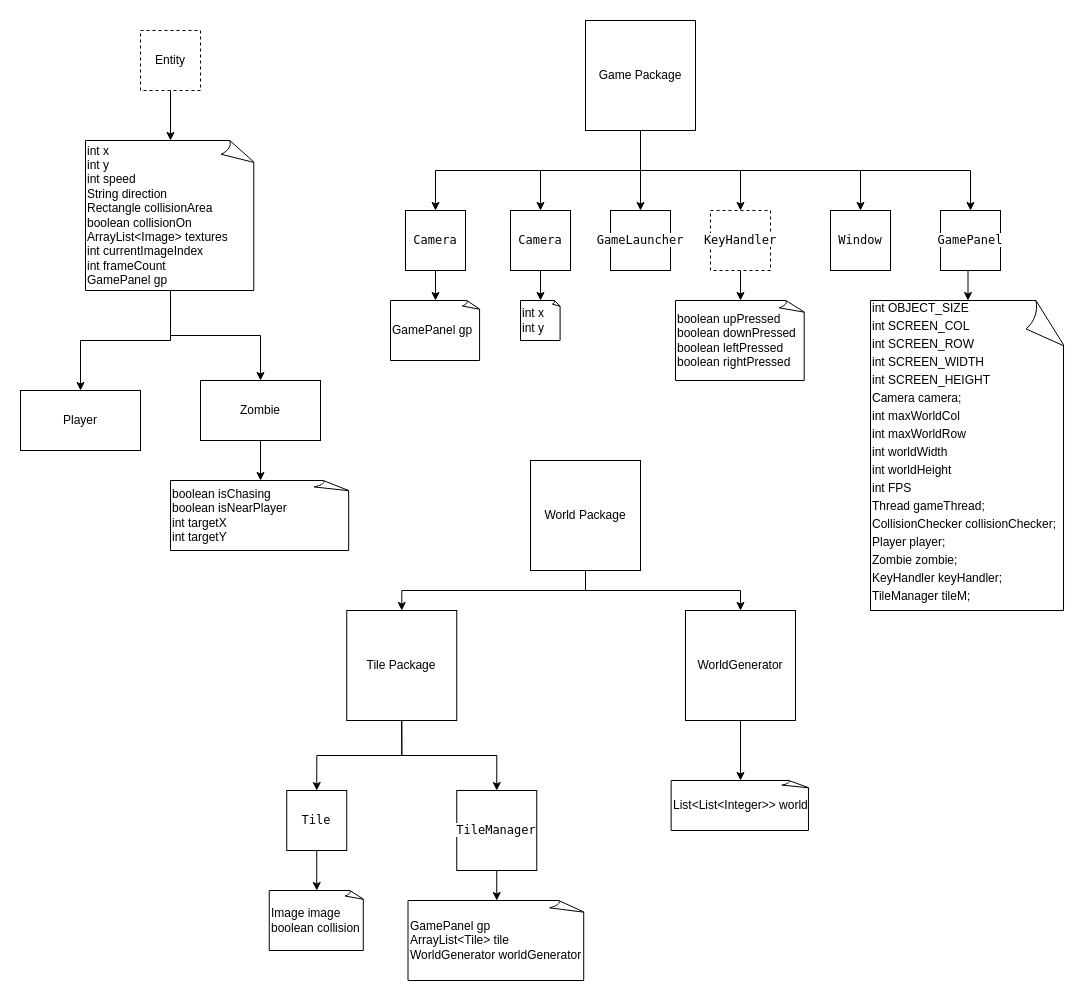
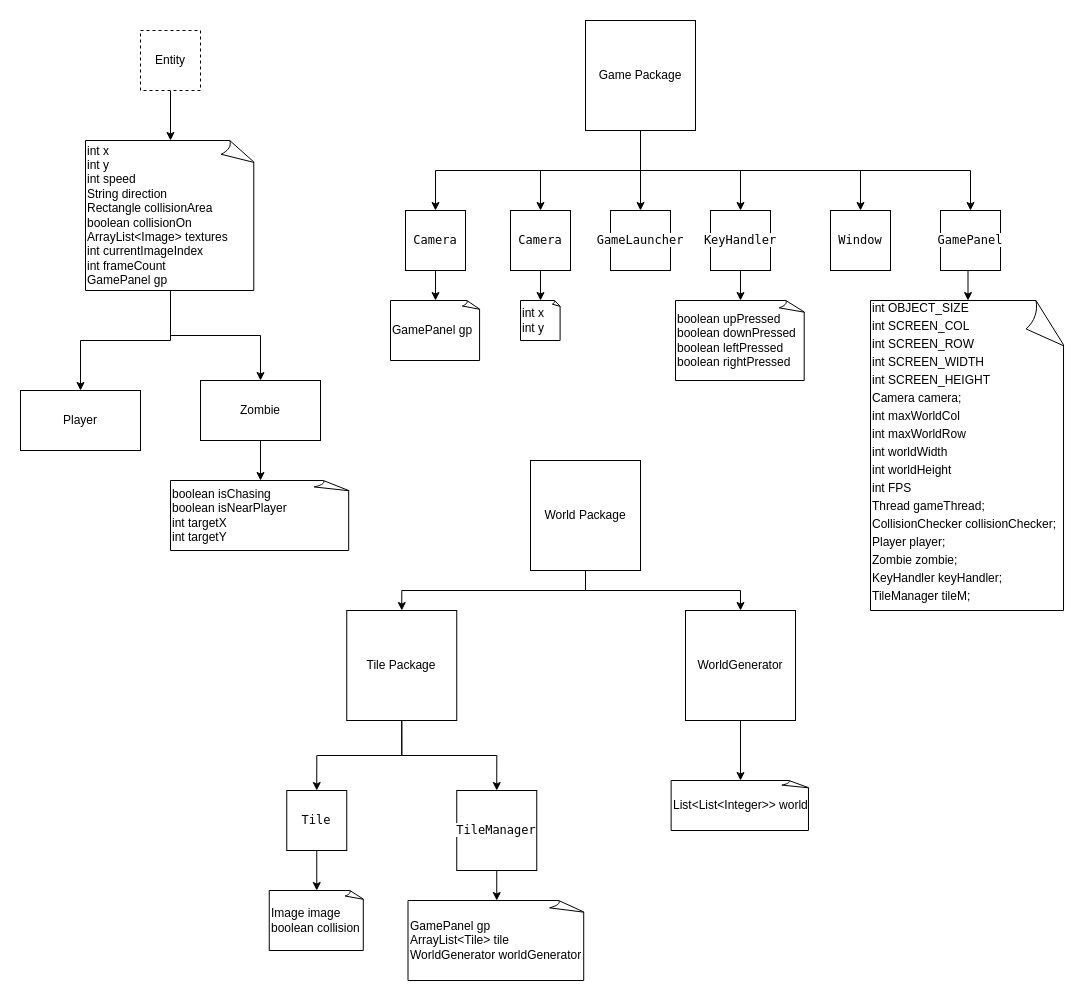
  <mxCell id="0" />
  <mxCell id="1" parent="0" />
  <mxCell id="2" value="" style="edgeStyle=orthogonalEdgeStyle;rounded=0;orthogonalLoop=1;jettySize=auto;html=1;entryX=0.5;entryY=0;entryDx=0;entryDy=0;entryPerimeter=0;" edge="1" parent="1" source="3" target="6"><mxGeometry relative="1" as="geometry"><mxPoint x="170" y="170" as="targetPoint" /></mxGeometry></mxCell>
  <mxCell id="3" value="Entity" style="whiteSpace=wrap;html=1;aspect=fixed;dashed=1;" vertex="1" parent="1"><mxGeometry x="140" width="60" height="60" as="geometry" y="30" /></mxCell>
  <mxCell id="4" value="" style="edgeStyle=orthogonalEdgeStyle;rounded=0;orthogonalLoop=1;jettySize=auto;html=1;" edge="1" parent="1" source="6" target="7"><mxGeometry relative="1" as="geometry" /></mxCell>
  <mxCell id="5" value="" style="edgeStyle=orthogonalEdgeStyle;rounded=0;orthogonalLoop=1;jettySize=auto;html=1;" edge="1" parent="1" source="6" target="9"><mxGeometry relative="1" as="geometry" /></mxCell>
  <mxCell id="6" value="int x&lt;br&gt;int y&lt;br&gt;int speed&lt;br&gt;String direction&lt;br&gt;Rectangle collisionArea&lt;br&gt;boolean collisionOn&lt;br&gt;ArrayList&amp;lt;Image&amp;gt; textures&lt;br&gt;int currentImageIndex&lt;br&gt;int frameCount&lt;br&gt;GamePanel gp" style="whiteSpace=wrap;html=1;shape=mxgraph.basic.document;align=left;" vertex="1" parent="1"><mxGeometry x="85" y="140" width="170" height="150" as="geometry" /></mxCell>
  <mxCell id="7" value="Player" style="whiteSpace=wrap;html=1;align=center;" vertex="1" parent="1"><mxGeometry x="20" y="390" width="120" height="60" as="geometry" /></mxCell>
  <mxCell id="8" style="edgeStyle=orthogonalEdgeStyle;rounded=0;orthogonalLoop=1;jettySize=auto;html=1;exitX=0.5;exitY=1;exitDx=0;exitDy=0;entryX=0.5;entryY=0;entryDx=0;entryDy=0;entryPerimeter=0;" edge="1" parent="1" source="9" target="10"><mxGeometry relative="1" as="geometry" /></mxCell>
  <mxCell id="9" value="Zombie" style="whiteSpace=wrap;html=1;align=center;" vertex="1" parent="1"><mxGeometry x="200" y="380" width="120" height="60" as="geometry" /></mxCell>
  <mxCell id="10" value="boolean isChasing&lt;br&gt;&lt;div&gt;boolean isNearPlayer&lt;/div&gt;&lt;div&gt;int targetX&lt;/div&gt;&lt;div&gt;int targetY&lt;/div&gt;" style="whiteSpace=wrap;html=1;shape=mxgraph.basic.document;align=left;" vertex="1" parent="1"><mxGeometry x="170" y="480" width="180" height="70" as="geometry" /></mxCell>
  <mxCell id="11" style="edgeStyle=orthogonalEdgeStyle;rounded=0;orthogonalLoop=1;jettySize=auto;html=1;exitX=0.5;exitY=1;exitDx=0;exitDy=0;entryX=0.5;entryY=0;entryDx=0;entryDy=0;" edge="1" parent="1" source="17" target="22"><mxGeometry relative="1" as="geometry" /></mxCell>
  <mxCell id="12" style="edgeStyle=orthogonalEdgeStyle;rounded=0;orthogonalLoop=1;jettySize=auto;html=1;exitX=0.5;exitY=1;exitDx=0;exitDy=0;entryX=0.5;entryY=0;entryDx=0;entryDy=0;" edge="1" parent="1" source="17" target="19"><mxGeometry relative="1" as="geometry" /></mxCell>
  <mxCell id="13" style="edgeStyle=orthogonalEdgeStyle;rounded=0;orthogonalLoop=1;jettySize=auto;html=1;exitX=0.5;exitY=1;exitDx=0;exitDy=0;entryX=0.5;entryY=0;entryDx=0;entryDy=0;" edge="1" parent="1" source="17" target="24"><mxGeometry relative="1" as="geometry" /></mxCell>
  <mxCell id="14" style="edgeStyle=orthogonalEdgeStyle;rounded=0;orthogonalLoop=1;jettySize=auto;html=1;exitX=0.5;exitY=1;exitDx=0;exitDy=0;entryX=0.5;entryY=0;entryDx=0;entryDy=0;" edge="1" parent="1" source="17" target="26"><mxGeometry relative="1" as="geometry" /></mxCell>
  <mxCell id="15" style="edgeStyle=orthogonalEdgeStyle;rounded=0;orthogonalLoop=1;jettySize=auto;html=1;exitX=0.5;exitY=1;exitDx=0;exitDy=0;entryX=0.5;entryY=0;entryDx=0;entryDy=0;" edge="1" parent="1" source="17" target="29"><mxGeometry relative="1" as="geometry" /></mxCell>
  <mxCell id="16" style="edgeStyle=orthogonalEdgeStyle;rounded=0;orthogonalLoop=1;jettySize=auto;html=1;exitX=0.5;exitY=1;exitDx=0;exitDy=0;entryX=0.5;entryY=0;entryDx=0;entryDy=0;" edge="1" parent="1" source="17" target="31"><mxGeometry relative="1" as="geometry" /></mxCell>
  <mxCell id="17" value="Game Package" style="whiteSpace=wrap;html=1;aspect=fixed;" vertex="1" parent="1"><mxGeometry x="585" y="20" width="110" height="110" as="geometry" /></mxCell>
  <mxCell id="18" value="" style="edgeStyle=orthogonalEdgeStyle;rounded=0;orthogonalLoop=1;jettySize=auto;html=1;entryX=0.5;entryY=0;entryDx=0;entryDy=0;entryPerimeter=0;" edge="1" parent="1" source="19" target="20"><mxGeometry relative="1" as="geometry"><mxPoint x="535" y="350" as="targetPoint" /></mxGeometry></mxCell>
  <mxCell id="19" value="&lt;pre style=&quot;font-family: &amp;quot;JetBrains Mono&amp;quot;, monospace;&quot;&gt;&lt;span style=&quot;background-color: rgb(255, 255, 255);&quot;&gt;Camera&lt;/span&gt;&lt;/pre&gt;" style="whiteSpace=wrap;html=1;aspect=fixed;" vertex="1" parent="1"><mxGeometry x="510" y="210" width="60" height="60" as="geometry" /></mxCell>
  <mxCell id="20" value="int x&lt;br&gt;int y" style="whiteSpace=wrap;html=1;shape=mxgraph.basic.document;align=left;" vertex="1" parent="1"><mxGeometry x="520" y="300" width="40" height="40" as="geometry" /></mxCell>
  <mxCell id="21" value="" style="edgeStyle=orthogonalEdgeStyle;rounded=0;orthogonalLoop=1;jettySize=auto;html=1;entryX=0.5;entryY=0;entryDx=0;entryDy=0;entryPerimeter=0;" edge="1" parent="1" source="22" target="23"><mxGeometry relative="1" as="geometry"><mxPoint x="435" y="350" as="targetPoint" /></mxGeometry></mxCell>
  <mxCell id="22" value="&lt;pre style=&quot;font-family: &amp;quot;JetBrains Mono&amp;quot;, monospace;&quot;&gt;&lt;span style=&quot;background-color: rgb(255, 255, 255);&quot;&gt;Camera&lt;/span&gt;&lt;/pre&gt;" style="whiteSpace=wrap;html=1;aspect=fixed;" vertex="1" parent="1"><mxGeometry x="405" y="210" width="60" height="60" as="geometry" /></mxCell>
  <mxCell id="23" value="GamePanel gp" style="whiteSpace=wrap;html=1;shape=mxgraph.basic.document;align=left;" vertex="1" parent="1"><mxGeometry x="390" y="300" width="90" height="60" as="geometry" /></mxCell>
  <mxCell id="24" value="&lt;pre style=&quot;font-family: &amp;quot;JetBrains Mono&amp;quot;, monospace;&quot;&gt;&lt;span style=&quot;background-color: rgb(255, 255, 255);&quot;&gt;GameLauncher&lt;/span&gt;&lt;/pre&gt;" style="whiteSpace=wrap;html=1;aspect=fixed;" vertex="1" parent="1"><mxGeometry x="610" y="210" width="60" height="60" as="geometry" /></mxCell>
  <mxCell id="25" style="edgeStyle=orthogonalEdgeStyle;rounded=0;orthogonalLoop=1;jettySize=auto;html=1;exitX=0.5;exitY=1;exitDx=0;exitDy=0;entryX=0.5;entryY=0;entryDx=0;entryDy=0;entryPerimeter=0;" edge="1" parent="1" source="26" target="27"><mxGeometry relative="1" as="geometry" /></mxCell>
- <mxCell id="26" value="&lt;pre style=&quot;font-family: &amp;quot;JetBrains Mono&amp;quot;, monospace;&quot;&gt;&lt;span style=&quot;background-color: rgb(255, 255, 255);&quot;&gt;KeyHandler&lt;/span&gt;&lt;/pre&gt;" style="whiteSpace=wrap;html=1;aspect=fixed;dashed=1;" vertex="1" parent="1"><mxGeometry x="710" y="210" width="60" height="60" as="geometry" /></mxCell>
+ <mxCell id="26" value="&lt;pre style=&quot;font-family: &amp;quot;JetBrains Mono&amp;quot;, monospace;&quot;&gt;&lt;span style=&quot;background-color: rgb(255, 255, 255);&quot;&gt;KeyHandler&lt;/span&gt;&lt;/pre&gt;" style="whiteSpace=wrap;html=1;aspect=fixed;" vertex="1" parent="1"><mxGeometry x="710" y="210" width="60" height="60" as="geometry" /></mxCell>
  <mxCell id="27" value="boolean upPressed&lt;br&gt;boolean downPressed&lt;br&gt;boolean leftPressed&lt;br&gt;boolean rightPressed" style="whiteSpace=wrap;html=1;shape=mxgraph.basic.document;align=left;" vertex="1" parent="1"><mxGeometry x="675" y="300" width="130" height="80" as="geometry" /></mxCell>
  <mxCell id="28" style="edgeStyle=orthogonalEdgeStyle;rounded=0;orthogonalLoop=1;jettySize=auto;html=1;exitX=0.5;exitY=1;exitDx=0;exitDy=0;entryX=0.5;entryY=0;entryDx=0;entryDy=0;entryPerimeter=0;" edge="1" parent="1" source="29" target="30"><mxGeometry relative="1" as="geometry" /></mxCell>
  <mxCell id="29" value="&lt;pre style=&quot;font-family: &amp;quot;JetBrains Mono&amp;quot;, monospace;&quot;&gt;&lt;span style=&quot;background-color: rgb(255, 255, 255);&quot;&gt;GamePanel&lt;/span&gt;&lt;/pre&gt;" style="whiteSpace=wrap;html=1;aspect=fixed;" vertex="1" parent="1"><mxGeometry x="940" y="210" width="60" height="60" as="geometry" /></mxCell>
  <mxCell id="30" value="&lt;p style=&quot;line-height: 50%;&quot; class=&quot;MsoNormal&quot;&gt;int OBJECT_SIZE&lt;/p&gt;&lt;p style=&quot;line-height: 50%;&quot; class=&quot;MsoNormal&quot;&gt;int SCREEN_COL&lt;/p&gt;&lt;p style=&quot;line-height: 50%;&quot; class=&quot;MsoNormal&quot;&gt;int SCREEN_ROW&lt;/p&gt;&lt;p style=&quot;line-height: 50%;&quot; class=&quot;MsoNormal&quot;&gt;int SCREEN_WIDTH&lt;/p&gt;&lt;p style=&quot;line-height: 50%;&quot; class=&quot;MsoNormal&quot;&gt;int SCREEN_HEIGHT&lt;/p&gt;&lt;p style=&quot;line-height: 50%;&quot; class=&quot;MsoNormal&quot;&gt;Camera camera;&lt;/p&gt;&lt;p style=&quot;line-height: 50%;&quot; class=&quot;MsoNormal&quot;&gt;int maxWorldCol&lt;/p&gt;&lt;p style=&quot;line-height: 50%;&quot; class=&quot;MsoNormal&quot;&gt;int maxWorldRow&lt;/p&gt;&lt;p style=&quot;line-height: 50%;&quot; class=&quot;MsoNormal&quot;&gt;int worldWidth&lt;/p&gt;&lt;p style=&quot;line-height: 50%;&quot; class=&quot;MsoNormal&quot;&gt;int worldHeight&lt;/p&gt;&lt;p style=&quot;line-height: 50%;&quot; class=&quot;MsoNormal&quot;&gt;int FPS&lt;/p&gt;&lt;p style=&quot;line-height: 50%;&quot; class=&quot;MsoNormal&quot;&gt;Thread gameThread;&lt;/p&gt;&lt;p style=&quot;line-height: 50%;&quot; class=&quot;MsoNormal&quot;&gt;CollisionChecker collisionChecker;&lt;/p&gt;&lt;p style=&quot;line-height: 50%;&quot; class=&quot;MsoNormal&quot;&gt;Player player;&lt;/p&gt;&lt;p style=&quot;line-height: 50%;&quot; class=&quot;MsoNormal&quot;&gt;Zombie zombie;&lt;/p&gt;&lt;p style=&quot;line-height: 50%;&quot; class=&quot;MsoNormal&quot;&gt;KeyHandler keyHandler;&lt;/p&gt;&lt;p style=&quot;line-height: 50%;&quot; class=&quot;MsoNormal&quot;&gt;TileManager tileM;&lt;/p&gt;&lt;div style=&quot;line-height: 50%;&quot;&gt;&lt;br&gt;&lt;/div&gt;" style="whiteSpace=wrap;html=1;shape=mxgraph.basic.document;align=left;" vertex="1" parent="1"><mxGeometry x="870" y="300" width="195" height="310" as="geometry" /></mxCell>
  <mxCell id="31" value="&lt;pre style=&quot;font-family: &amp;quot;JetBrains Mono&amp;quot;, monospace;&quot;&gt;&lt;span style=&quot;background-color: rgb(255, 255, 255);&quot;&gt;Window&lt;/span&gt;&lt;/pre&gt;" style="whiteSpace=wrap;html=1;aspect=fixed;" vertex="1" parent="1"><mxGeometry x="830" y="210" width="60" height="60" as="geometry" /></mxCell>
  <mxCell id="32" style="edgeStyle=orthogonalEdgeStyle;rounded=0;orthogonalLoop=1;jettySize=auto;html=1;exitX=0.5;exitY=1;exitDx=0;exitDy=0;entryX=0.5;entryY=0;entryDx=0;entryDy=0;" edge="1" parent="1" source="34" target="36"><mxGeometry relative="1" as="geometry" /></mxCell>
  <mxCell id="33" style="edgeStyle=orthogonalEdgeStyle;rounded=0;orthogonalLoop=1;jettySize=auto;html=1;exitX=0.5;exitY=1;exitDx=0;exitDy=0;entryX=0.5;entryY=0;entryDx=0;entryDy=0;" edge="1" parent="1" source="34" target="38"><mxGeometry relative="1" as="geometry" /></mxCell>
  <mxCell id="34" value="Tile Package" style="whiteSpace=wrap;html=1;aspect=fixed;" vertex="1" parent="1"><mxGeometry x="346.25" y="610" width="110" height="110" as="geometry" /></mxCell>
  <mxCell id="35" style="edgeStyle=orthogonalEdgeStyle;rounded=0;orthogonalLoop=1;jettySize=auto;html=1;exitX=0.5;exitY=1;exitDx=0;exitDy=0;entryX=0.5;entryY=0;entryDx=0;entryDy=0;entryPerimeter=0;" edge="1" parent="1" source="36" target="39"><mxGeometry relative="1" as="geometry" /></mxCell>
  <mxCell id="36" value="&lt;pre style=&quot;font-family: &amp;quot;JetBrains Mono&amp;quot;, monospace;&quot;&gt;&lt;span style=&quot;background-color: rgb(255, 255, 255);&quot;&gt;Tile&lt;/span&gt;&lt;/pre&gt;" style="whiteSpace=wrap;html=1;aspect=fixed;" vertex="1" parent="1"><mxGeometry x="286.25" y="790" width="60" height="60" as="geometry" /></mxCell>
  <mxCell id="37" style="edgeStyle=orthogonalEdgeStyle;rounded=0;orthogonalLoop=1;jettySize=auto;html=1;exitX=0.5;exitY=1;exitDx=0;exitDy=0;entryX=0.5;entryY=0;entryDx=0;entryDy=0;entryPerimeter=0;" edge="1" parent="1" source="38" target="40"><mxGeometry relative="1" as="geometry" /></mxCell>
  <mxCell id="38" value="&lt;pre style=&quot;font-family: &amp;quot;JetBrains Mono&amp;quot;, monospace;&quot;&gt;&lt;span style=&quot;background-color: rgb(255, 255, 255);&quot;&gt;TileManager&lt;/span&gt;&lt;/pre&gt;" style="whiteSpace=wrap;html=1;aspect=fixed;" vertex="1" parent="1"><mxGeometry x="456.25" y="790" width="80" height="80" as="geometry" /></mxCell>
  <mxCell id="39" value="Image image&lt;br&gt;boolean collision" style="whiteSpace=wrap;html=1;shape=mxgraph.basic.document;align=left;" vertex="1" parent="1"><mxGeometry x="268.75" y="890" width="95" height="60" as="geometry" /></mxCell>
  <mxCell id="40" value="GamePanel gp&lt;br&gt;ArrayList&amp;lt;Tile&amp;gt; tile&lt;br&gt;WorldGenerator worldGenerator" style="whiteSpace=wrap;html=1;shape=mxgraph.basic.document;align=left;" vertex="1" parent="1"><mxGeometry x="407.5" y="900" width="177.5" height="80" as="geometry" /></mxCell>
  <mxCell id="41" style="edgeStyle=orthogonalEdgeStyle;rounded=0;orthogonalLoop=1;jettySize=auto;html=1;exitX=0.5;exitY=1;exitDx=0;exitDy=0;entryX=0.5;entryY=0;entryDx=0;entryDy=0;" edge="1" parent="1" source="43" target="34"><mxGeometry relative="1" as="geometry" /></mxCell>
  <mxCell id="42" style="edgeStyle=orthogonalEdgeStyle;rounded=0;orthogonalLoop=1;jettySize=auto;html=1;exitX=0.5;exitY=1;exitDx=0;exitDy=0;entryX=0.5;entryY=0;entryDx=0;entryDy=0;" edge="1" parent="1" source="43" target="45"><mxGeometry relative="1" as="geometry" /></mxCell>
  <mxCell id="43" value="World Package" style="whiteSpace=wrap;html=1;aspect=fixed;" vertex="1" parent="1"><mxGeometry x="530" y="460" width="110" height="110" as="geometry" /></mxCell>
  <mxCell id="44" style="edgeStyle=orthogonalEdgeStyle;rounded=0;orthogonalLoop=1;jettySize=auto;html=1;exitX=0.5;exitY=1;exitDx=0;exitDy=0;entryX=0.5;entryY=0;entryDx=0;entryDy=0;entryPerimeter=0;" edge="1" parent="1" source="45" target="46"><mxGeometry relative="1" as="geometry" /></mxCell>
  <mxCell id="45" value="WorldGenerator" style="whiteSpace=wrap;html=1;aspect=fixed;" vertex="1" parent="1"><mxGeometry x="685" y="610" width="110" height="110" as="geometry" /></mxCell>
  <mxCell id="46" value="List&amp;lt;List&amp;lt;Integer&amp;gt;&amp;gt; world" style="whiteSpace=wrap;html=1;shape=mxgraph.basic.document;align=left;" vertex="1" parent="1"><mxGeometry x="670.63" y="780" width="138.75" height="50" as="geometry" /></mxCell>
